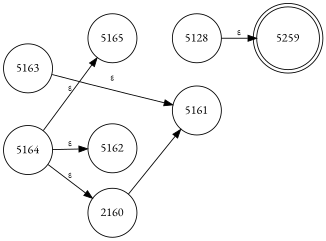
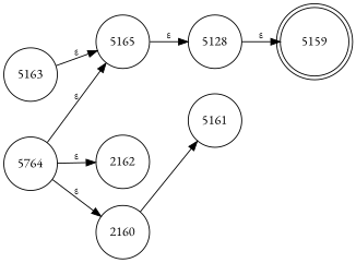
  digraph {
    fontname="EB Garamond"
    rankdir=LR
    node [fontname="EB Garamond" shape=circle]
    edge [fontname="EB Garamond"]
-   5159 [shape=doublecircle label=5259]
+   5159 [shape=doublecircle]
    n2 [label=5128]
    n3 [label=2160]
    5161
    5165
    5163
-   5164
-   5162
+   5164 [label=5764]
+   5162 [label=2162]
    n2 -> 5159 [label="ε"]
    n3 -> 5161 [label="\n"]
-   5163 -> 5161 [label="ε"]
+   5165 -> n2 [label="ε"]
+   5163 -> 5165 [label="ε"]
    5164 -> n3 [label="ε"]
    5164 -> 5165 [label="ε"]
    5164 -> 5162 [label="ε"]
  }
